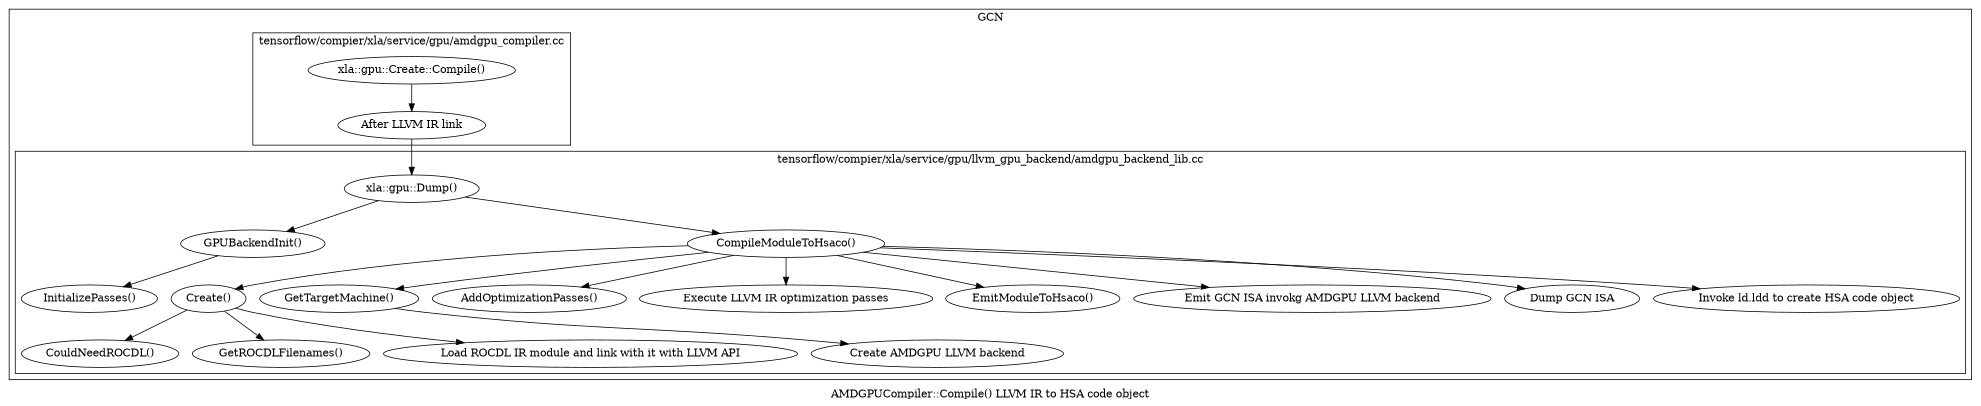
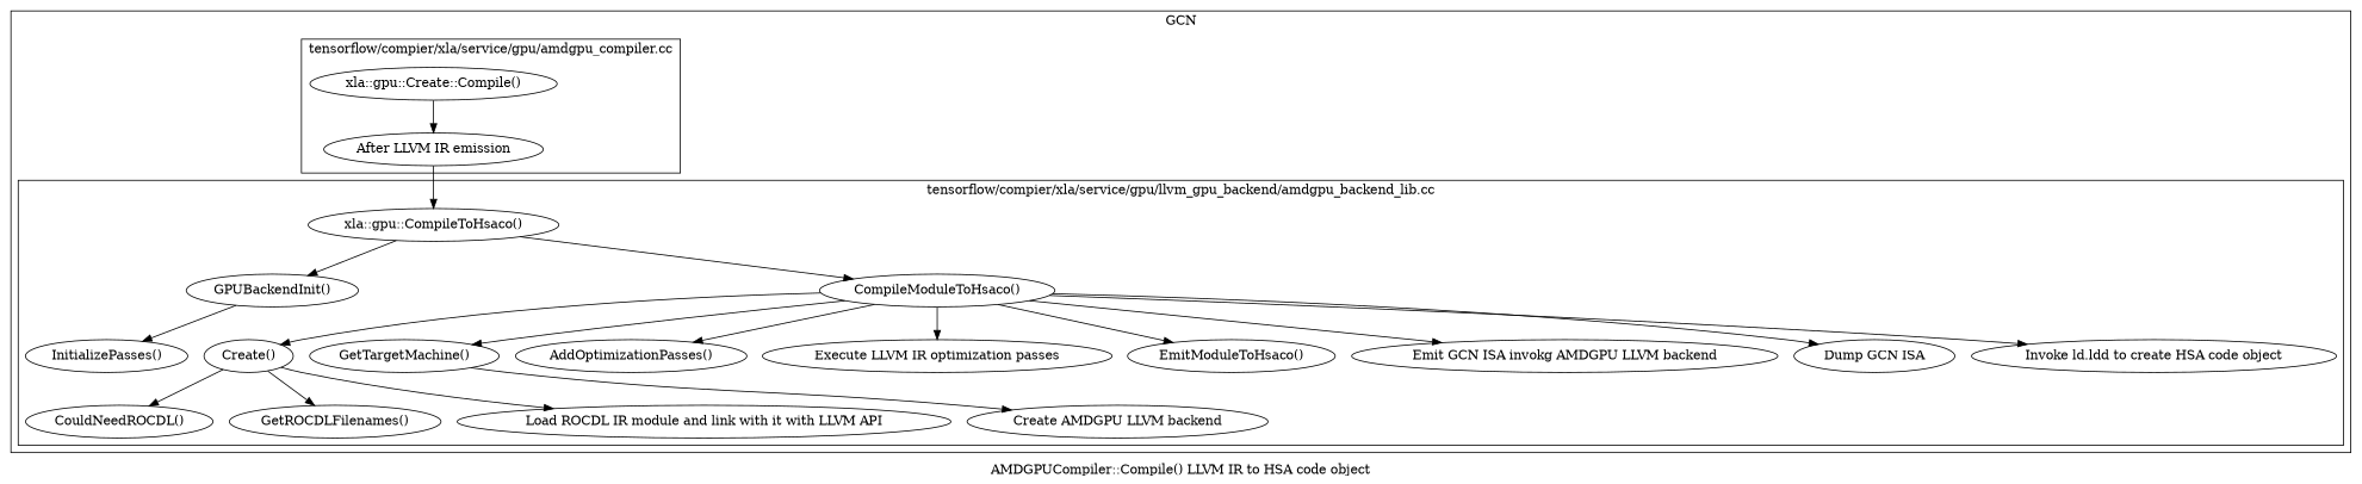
  digraph {
    label="AMDGPUCompiler::Compile() LLVM IR to HSA code object"
    n1 [label="xla::gpu::Create::Compile()"]
-   n2 [label="After LLVM IR link"]
-   n3 [label="xla::gpu::Dump()"]
+   n2 [label="After LLVM IR emission"]
+   n3 [label="xla::gpu::CompileToHsaco()"]
    n4 [label="GPUBackendInit()"]
    n5 [label="CompileModuleToHsaco()"]
    n6 [label="InitializePasses()"]
    n7 [label="Create()"]
    n8 [label="GetTargetMachine()"]
    n9 [label="AddOptimizationPasses()"]
    n10 [label=< Execute LLVM IR optimization passes >]
    n11 [label="EmitModuleToHsaco()"]
    n12 [label=< Emit GCN ISA invokg AMDGPU LLVM backend >]
    n13 [label=< Dump GCN ISA >]
    n14 [label=< Invoke ld.ldd to create HSA code object >]
    n15 [label="CouldNeedROCDL()"]
    n16 [label="GetROCDLFilenames()"]
    n17 [label=< Load ROCDL IR module and link with it with LLVM API >]
    n18 [label=< Create AMDGPU LLVM backend >]
    subgraph cluster_1 {
      label=GCN
      subgraph cluster_2 {
        label="tensorflow/compier/xla/service/gpu/amdgpu_compiler.cc"
        n1
        n2
      }
      subgraph cluster_3 {
        label="tensorflow/compier/xla/service/gpu/llvm_gpu_backend/amdgpu_backend_lib.cc"
        n3
        n4
        n5
        n6
        n7
        n8
        n9
        n10
        n11
        n12
        n13
        n14
        n15
        n16
        n17
        n18
      }
    }
    n1 -> n2
    n2 -> n3
    n3 -> n4
    n3 -> n5
    n4 -> n6
    n5 -> n7
    n5 -> n8
    n5 -> n9
    n5 -> n10
    n5 -> n11
    n5 -> n12
    n5 -> n13
    n5 -> n14
    n7 -> n15
    n7 -> n16
    n7 -> n17
    n8 -> n18
  }
